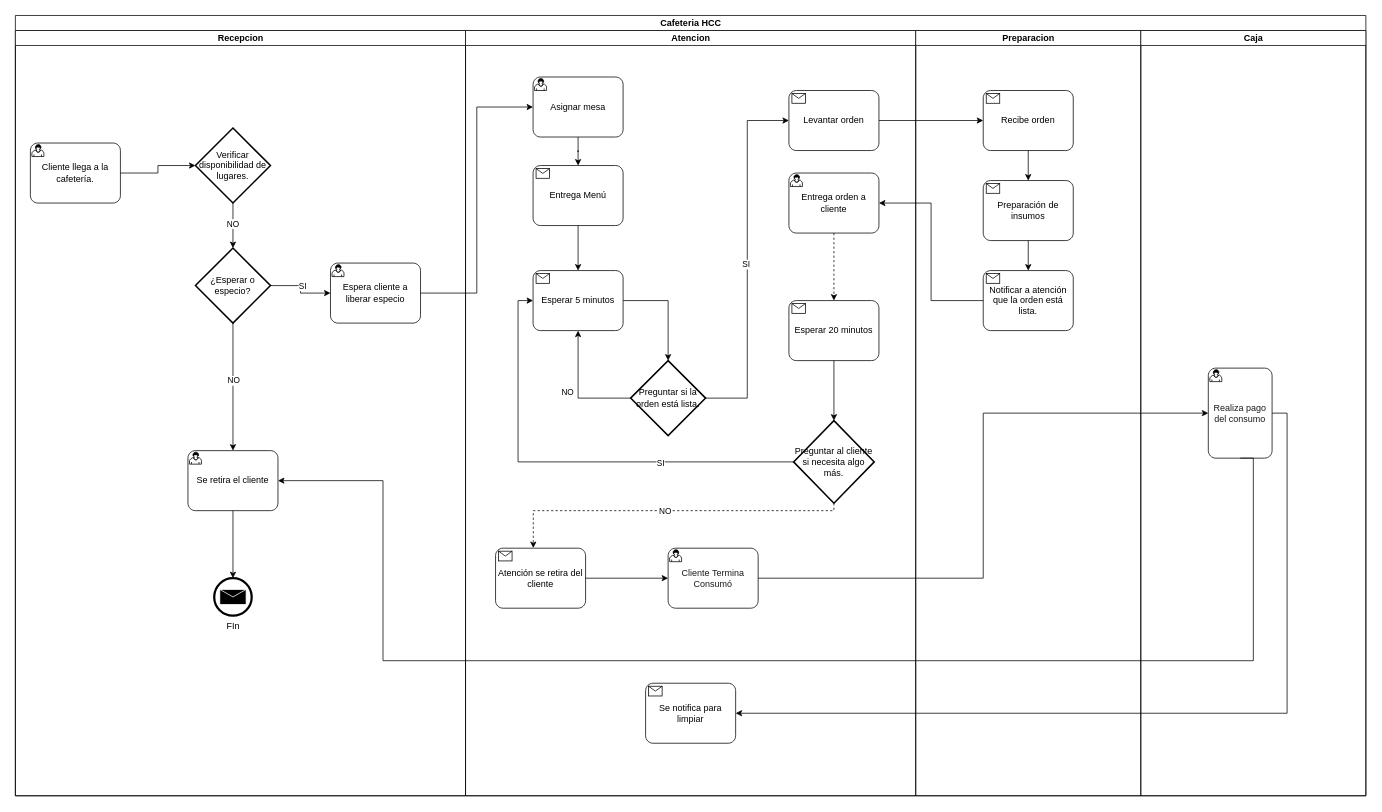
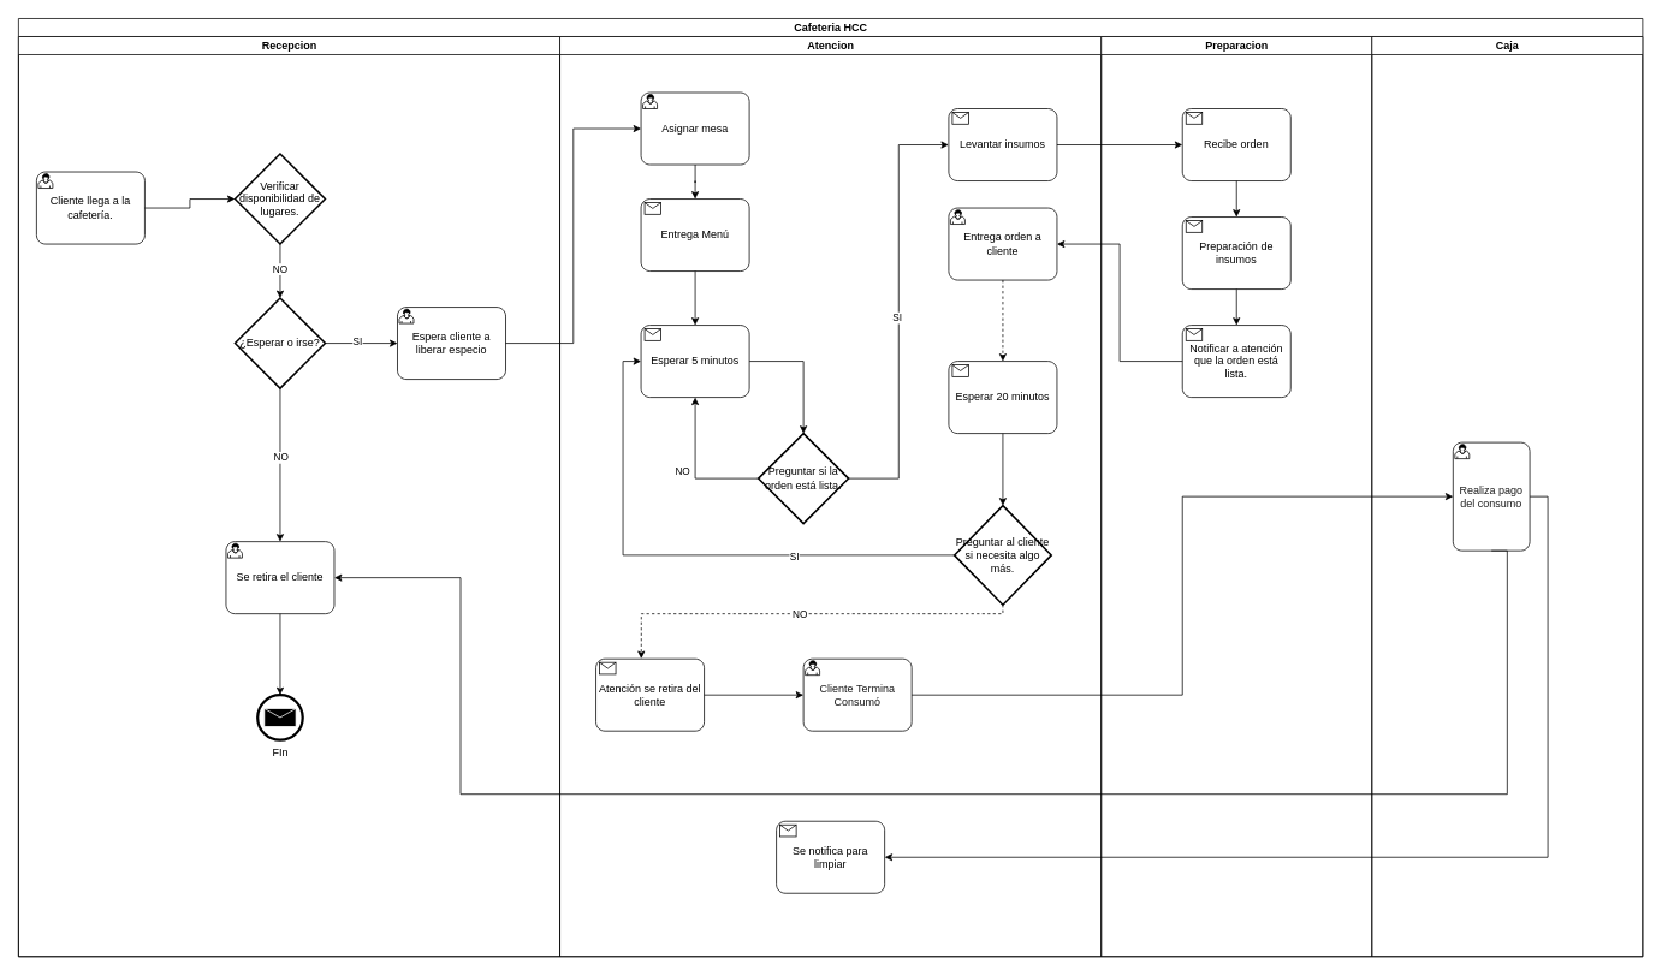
  <mxCell id="0" />
  <mxCell id="1" parent="0" />
  <mxCell id="2" value="Cafeteria HCC" style="swimlane;childLayout=stackLayout;resizeParent=1;resizeParentMax=0;startSize=20;html=1;" parent="1" vertex="1"><mxGeometry x="20" y="20" width="1800" height="1040" as="geometry" /></mxCell>
  <mxCell id="3" value="Recepcion" style="swimlane;startSize=20;html=1;" parent="2" vertex="1"><mxGeometry y="20" width="600" height="1020" as="geometry"><mxRectangle y="20" width="40" height="460" as="alternateBounds" /></mxGeometry></mxCell>
  <mxCell id="4" value="Cliente llega a la cafetería." style="points=[[0.25,0,0],[0.5,0,0],[0.75,0,0],[1,0.25,0],[1,0.5,0],[1,0.75,0],[0.75,1,0],[0.5,1,0],[0.25,1,0],[0,0.75,0],[0,0.5,0],[0,0.25,0]];shape=mxgraph.bpmn.task;whiteSpace=wrap;rectStyle=rounded;size=10;html=1;container=1;expand=0;collapsible=0;taskMarker=user;" vertex="1" parent="3"><mxGeometry x="20.0" y="150" width="120" height="80" as="geometry" /></mxCell>
  <mxCell id="5" value="Se retira el cliente" style="points=[[0.25,0,0],[0.5,0,0],[0.75,0,0],[1,0.25,0],[1,0.5,0],[1,0.75,0],[0.75,1,0],[0.5,1,0],[0.25,1,0],[0,0.75,0],[0,0.5,0],[0,0.25,0]];shape=mxgraph.bpmn.task;whiteSpace=wrap;rectStyle=rounded;size=10;html=1;container=1;expand=0;collapsible=0;taskMarker=user;" vertex="1" parent="3"><mxGeometry x="230.0" y="560" width="120" height="80" as="geometry" /></mxCell>
  <mxCell id="6" value="FIn" style="points=[[0.145,0.145,0],[0.5,0,0],[0.855,0.145,0],[1,0.5,0],[0.855,0.855,0],[0.5,1,0],[0.145,0.855,0],[0,0.5,0]];shape=mxgraph.bpmn.event;html=1;verticalLabelPosition=bottom;labelBackgroundColor=#ffffff;verticalAlign=top;align=center;perimeter=ellipsePerimeter;outlineConnect=0;aspect=fixed;outline=end;symbol=message;" vertex="1" parent="3"><mxGeometry x="265.0" y="730" width="50" height="50" as="geometry" /></mxCell>
  <mxCell id="7" style="edgeStyle=orthogonalEdgeStyle;rounded=0;orthogonalLoop=1;jettySize=auto;html=1;exitX=0.5;exitY=1;exitDx=0;exitDy=0;exitPerimeter=0;entryX=0.5;entryY=0;entryDx=0;entryDy=0;entryPerimeter=0;" edge="1" parent="3" source="5" target="6"><mxGeometry relative="1" as="geometry" /></mxCell>
  <mxCell id="8" style="edgeStyle=orthogonalEdgeStyle;rounded=0;orthogonalLoop=1;jettySize=auto;html=1;exitX=1;exitY=0.5;exitDx=0;exitDy=0;exitPerimeter=0;entryX=0;entryY=0.5;entryDx=0;entryDy=0;entryPerimeter=0;" edge="1" parent="3" source="4" target="14"><mxGeometry relative="1" as="geometry"><mxPoint x="240" y="190" as="targetPoint" /></mxGeometry></mxCell>
  <mxCell id="9" style="edgeStyle=orthogonalEdgeStyle;rounded=0;orthogonalLoop=1;jettySize=auto;html=1;entryX=0.5;entryY=0;entryDx=0;entryDy=0;entryPerimeter=0;exitX=0.5;exitY=1;exitDx=0;exitDy=0;exitPerimeter=0;" edge="1" parent="3" source="14" target="15"><mxGeometry relative="1" as="geometry"><mxPoint x="370.0" y="270" as="sourcePoint" /><mxPoint x="290.059" y="300.059" as="targetPoint" /></mxGeometry></mxCell>
  <mxCell id="10" value="NO" style="edgeLabel;html=1;align=center;verticalAlign=middle;resizable=0;points=[];" vertex="1" connectable="0" parent="9"><mxGeometry x="-0.112" y="-1" relative="1" as="geometry"><mxPoint as="offset" /></mxGeometry></mxCell>
  <mxCell id="11" style="edgeStyle=orthogonalEdgeStyle;rounded=0;orthogonalLoop=1;jettySize=auto;html=1;entryX=0.5;entryY=0;entryDx=0;entryDy=0;entryPerimeter=0;exitX=0.5;exitY=1;exitDx=0;exitDy=0;exitPerimeter=0;" edge="1" parent="3" source="15" target="5"><mxGeometry relative="1" as="geometry"><mxPoint x="250.0" y="340" as="sourcePoint" /></mxGeometry></mxCell>
  <mxCell id="12" value="NO" style="edgeLabel;html=1;align=center;verticalAlign=middle;resizable=0;points=[];" vertex="1" connectable="0" parent="11"><mxGeometry x="-0.102" relative="1" as="geometry"><mxPoint as="offset" /></mxGeometry></mxCell>
- <mxCell id="13" value="Espera cliente a liberar especio" style="points=[[0.25,0,0],[0.5,0,0],[0.75,0,0],[1,0.25,0],[1,0.5,0],[1,0.75,0],[0.75,1,0],[0.5,1,0],[0.25,1,0],[0,0.75,0],[0,0.5,0],[0,0.25,0]];shape=mxgraph.bpmn.task;whiteSpace=wrap;rectStyle=rounded;size=10;html=1;container=1;expand=0;collapsible=0;taskMarker=user;" vertex="1" parent="3"><mxGeometry x="420.0" y="310" width="120" height="80" as="geometry" /></mxCell>
+ <mxCell id="13" value="Espera cliente a liberar especio" style="points=[[0.25,0,0],[0.5,0,0],[0.75,0,0],[1,0.25,0],[1,0.5,0],[1,0.75,0],[0.75,1,0],[0.5,1,0],[0.25,1,0],[0,0.75,0],[0,0.5,0],[0,0.25,0]];shape=mxgraph.bpmn.task;whiteSpace=wrap;rectStyle=rounded;size=10;html=1;container=1;expand=0;collapsible=0;taskMarker=user;" vertex="1" parent="3"><mxGeometry x="420.0" y="300" width="120" height="80" as="geometry" /></mxCell>
  <mxCell id="14" value="Verificar disponibilidad de lugares." style="strokeWidth=2;html=1;shape=mxgraph.flowchart.decision;whiteSpace=wrap;" vertex="1" parent="3"><mxGeometry x="240.0" y="130" width="100" height="100" as="geometry" /></mxCell>
- <mxCell id="15" value="¿Esperar o especio?" style="strokeWidth=2;html=1;shape=mxgraph.flowchart.decision;whiteSpace=wrap;" vertex="1" parent="3"><mxGeometry x="240.0" y="290" width="100" height="100" as="geometry" /></mxCell>
+ <mxCell id="15" value="¿Esperar o irse?" style="strokeWidth=2;html=1;shape=mxgraph.flowchart.decision;whiteSpace=wrap;" vertex="1" parent="3"><mxGeometry x="240.0" y="290" width="100" height="100" as="geometry" /></mxCell>
  <mxCell id="16" style="edgeStyle=orthogonalEdgeStyle;rounded=0;orthogonalLoop=1;jettySize=auto;html=1;exitX=1;exitY=0.5;exitDx=0;exitDy=0;exitPerimeter=0;entryX=0;entryY=0.5;entryDx=0;entryDy=0;entryPerimeter=0;" edge="1" parent="3" source="15" target="13"><mxGeometry relative="1" as="geometry" /></mxCell>
  <mxCell id="17" value="SI" style="edgeLabel;html=1;align=center;verticalAlign=middle;resizable=0;points=[];" vertex="1" connectable="0" parent="16"><mxGeometry x="-0.119" y="2" relative="1" as="geometry"><mxPoint as="offset" /></mxGeometry></mxCell>
  <mxCell id="18" value="Atencion" style="swimlane;startSize=20;html=1;" parent="2" vertex="1"><mxGeometry x="600" y="20" width="600" height="1020" as="geometry" /></mxCell>
  <mxCell id="19" value="Asignar mesa" style="points=[[0.25,0,0],[0.5,0,0],[0.75,0,0],[1,0.25,0],[1,0.5,0],[1,0.75,0],[0.75,1,0],[0.5,1,0],[0.25,1,0],[0,0.75,0],[0,0.5,0],[0,0.25,0]];shape=mxgraph.bpmn.task;whiteSpace=wrap;rectStyle=rounded;size=10;html=1;container=1;expand=0;collapsible=0;taskMarker=user;" vertex="1" parent="18"><mxGeometry x="90.0" y="62" width="120" height="80" as="geometry" /></mxCell>
  <mxCell id="20" value="Entrega Menú" style="points=[[0.25,0,0],[0.5,0,0],[0.75,0,0],[1,0.25,0],[1,0.5,0],[1,0.75,0],[0.75,1,0],[0.5,1,0],[0.25,1,0],[0,0.75,0],[0,0.5,0],[0,0.25,0]];shape=mxgraph.bpmn.task;whiteSpace=wrap;rectStyle=rounded;size=10;html=1;container=1;expand=0;collapsible=0;taskMarker=receive;" vertex="1" parent="18"><mxGeometry x="90.0" y="180" width="120" height="80" as="geometry" /></mxCell>
  <mxCell id="21" style="edgeStyle=orthogonalEdgeStyle;rounded=0;orthogonalLoop=1;jettySize=auto;html=1;exitX=0.5;exitY=1;exitDx=0;exitDy=0;exitPerimeter=0;" edge="1" parent="18" source="19" target="20"><mxGeometry relative="1" as="geometry" /></mxCell>
  <mxCell id="22" style="edgeStyle=orthogonalEdgeStyle;rounded=0;orthogonalLoop=1;jettySize=auto;html=1;exitX=1;exitY=0.5;exitDx=0;exitDy=0;exitPerimeter=0;entryX=0.5;entryY=0;entryDx=0;entryDy=0;entryPerimeter=0;" edge="1" parent="18" source="23" target="34"><mxGeometry relative="1" as="geometry"><mxPoint x="250.0" y="440" as="targetPoint" /></mxGeometry></mxCell>
  <mxCell id="23" value="Esperar 5 minutos" style="points=[[0.25,0,0],[0.5,0,0],[0.75,0,0],[1,0.25,0],[1,0.5,0],[1,0.75,0],[0.75,1,0],[0.5,1,0],[0.25,1,0],[0,0.75,0],[0,0.5,0],[0,0.25,0]];shape=mxgraph.bpmn.task;whiteSpace=wrap;rectStyle=rounded;size=10;html=1;container=1;expand=0;collapsible=0;taskMarker=receive;" vertex="1" parent="18"><mxGeometry x="90.0" y="320" width="120" height="80" as="geometry" /></mxCell>
  <mxCell id="24" style="edgeStyle=orthogonalEdgeStyle;rounded=0;orthogonalLoop=1;jettySize=auto;html=1;exitX=0.5;exitY=1;exitDx=0;exitDy=0;exitPerimeter=0;entryX=0.5;entryY=0;entryDx=0;entryDy=0;entryPerimeter=0;" edge="1" parent="18" source="20" target="23"><mxGeometry relative="1" as="geometry" /></mxCell>
  <mxCell id="25" style="edgeStyle=orthogonalEdgeStyle;rounded=0;orthogonalLoop=1;jettySize=auto;html=1;exitX=0;exitY=0.5;exitDx=0;exitDy=0;entryX=0.5;entryY=1;entryDx=0;entryDy=0;entryPerimeter=0;exitPerimeter=0;" edge="1" parent="18" source="34" target="23"><mxGeometry relative="1" as="geometry"><mxPoint x="300.0" y="490" as="sourcePoint" /></mxGeometry></mxCell>
  <mxCell id="26" value="NO" style="edgeLabel;html=1;align=center;verticalAlign=middle;resizable=0;points=[];" vertex="1" connectable="0" parent="25"><mxGeometry x="-0.059" y="3" relative="1" as="geometry"><mxPoint x="-12" y="-3" as="offset" /></mxGeometry></mxCell>
- <mxCell id="27" value="Levantar orden" style="points=[[0.25,0,0],[0.5,0,0],[0.75,0,0],[1,0.25,0],[1,0.5,0],[1,0.75,0],[0.75,1,0],[0.5,1,0],[0.25,1,0],[0,0.75,0],[0,0.5,0],[0,0.25,0]];shape=mxgraph.bpmn.task;whiteSpace=wrap;rectStyle=rounded;size=10;html=1;container=1;expand=0;collapsible=0;taskMarker=receive;" vertex="1" parent="18"><mxGeometry x="431.0" y="80" width="120" height="80" as="geometry" /></mxCell>
+ <mxCell id="27" value="Levantar insumos" style="points=[[0.25,0,0],[0.5,0,0],[0.75,0,0],[1,0.25,0],[1,0.5,0],[1,0.75,0],[0.75,1,0],[0.5,1,0],[0.25,1,0],[0,0.75,0],[0,0.5,0],[0,0.25,0]];shape=mxgraph.bpmn.task;whiteSpace=wrap;rectStyle=rounded;size=10;html=1;container=1;expand=0;collapsible=0;taskMarker=receive;" vertex="1" parent="18"><mxGeometry x="431.0" y="80" width="120" height="80" as="geometry" /></mxCell>
  <mxCell id="28" style="edgeStyle=orthogonalEdgeStyle;rounded=0;orthogonalLoop=1;jettySize=auto;html=1;exitX=1;exitY=0.5;exitDx=0;exitDy=0;entryX=0;entryY=0.5;entryDx=0;entryDy=0;entryPerimeter=0;exitPerimeter=0;" edge="1" parent="18" source="34" target="27"><mxGeometry relative="1" as="geometry"><mxPoint x="300.0" y="390" as="sourcePoint" /><mxPoint x="300.0" y="210" as="targetPoint" /></mxGeometry></mxCell>
  <mxCell id="29" value="SI" style="edgeLabel;html=1;align=center;verticalAlign=middle;resizable=0;points=[];" vertex="1" connectable="0" parent="28"><mxGeometry x="-0.029" y="2" relative="1" as="geometry"><mxPoint as="offset" /></mxGeometry></mxCell>
  <mxCell id="30" value="Entrega orden a cliente" style="points=[[0.25,0,0],[0.5,0,0],[0.75,0,0],[1,0.25,0],[1,0.5,0],[1,0.75,0],[0.75,1,0],[0.5,1,0],[0.25,1,0],[0,0.75,0],[0,0.5,0],[0,0.25,0]];shape=mxgraph.bpmn.task;whiteSpace=wrap;rectStyle=rounded;size=10;html=1;container=1;expand=0;collapsible=0;taskMarker=user;" vertex="1" parent="18"><mxGeometry x="431.0" y="190" width="120" height="80" as="geometry" /></mxCell>
  <mxCell id="31" value="Preguntar al cliente si necesita algo más." style="strokeWidth=2;html=1;shape=mxgraph.flowchart.decision;whiteSpace=wrap;" vertex="1" parent="18"><mxGeometry x="437.25" y="520" width="107.5" height="110" as="geometry" /></mxCell>
  <mxCell id="32" value="Esperar 20 minutos" style="points=[[0.25,0,0],[0.5,0,0],[0.75,0,0],[1,0.25,0],[1,0.5,0],[1,0.75,0],[0.75,1,0],[0.5,1,0],[0.25,1,0],[0,0.75,0],[0,0.5,0],[0,0.25,0]];shape=mxgraph.bpmn.task;whiteSpace=wrap;rectStyle=rounded;size=10;html=1;container=1;expand=0;collapsible=0;taskMarker=receive;" vertex="1" parent="18"><mxGeometry x="431.0" y="360" width="120" height="80" as="geometry" /></mxCell>
  <mxCell id="33" style="edgeStyle=orthogonalEdgeStyle;rounded=0;orthogonalLoop=1;jettySize=auto;html=1;exitX=0.5;exitY=1;exitDx=0;exitDy=0;exitPerimeter=0;entryX=0.5;entryY=0;entryDx=0;entryDy=0;entryPerimeter=0;dashed=1;" edge="1" parent="18" source="30" target="32"><mxGeometry relative="1" as="geometry"><mxPoint x="431.0" y="330" as="sourcePoint" /><mxPoint x="370.0" y="440" as="targetPoint" /></mxGeometry></mxCell>
  <mxCell id="34" value="Preguntar si la orden está lista." style="strokeWidth=2;html=1;shape=mxgraph.flowchart.decision;whiteSpace=wrap;" vertex="1" parent="18"><mxGeometry x="220.0" y="440" width="100" height="100" as="geometry" /></mxCell>
  <mxCell id="35" style="edgeStyle=orthogonalEdgeStyle;rounded=0;orthogonalLoop=1;jettySize=auto;html=1;exitX=0;exitY=0.5;exitDx=0;exitDy=0;exitPerimeter=0;entryX=0;entryY=0.5;entryDx=0;entryDy=0;entryPerimeter=0;" edge="1" parent="18" source="31" target="23"><mxGeometry relative="1" as="geometry" /></mxCell>
  <mxCell id="36" value="SI" style="edgeLabel;html=1;align=center;verticalAlign=middle;resizable=0;points=[];" vertex="1" connectable="0" parent="35"><mxGeometry x="-0.409" y="1" relative="1" as="geometry"><mxPoint as="offset" /></mxGeometry></mxCell>
  <mxCell id="37" style="edgeStyle=orthogonalEdgeStyle;rounded=0;orthogonalLoop=1;jettySize=auto;html=1;exitX=0.5;exitY=1;exitDx=0;exitDy=0;exitPerimeter=0;entryX=0.5;entryY=0;entryDx=0;entryDy=0;entryPerimeter=0;" edge="1" parent="18" source="32" target="31"><mxGeometry relative="1" as="geometry" /></mxCell>
  <mxCell id="38" value="&lt;span style=&quot;color: rgb(26, 26, 26);&quot;&gt;Cliente Termina Consumó&lt;/span&gt;" style="points=[[0.25,0,0],[0.5,0,0],[0.75,0,0],[1,0.25,0],[1,0.5,0],[1,0.75,0],[0.75,1,0],[0.5,1,0],[0.25,1,0],[0,0.75,0],[0,0.5,0],[0,0.25,0]];shape=mxgraph.bpmn.task;whiteSpace=wrap;rectStyle=rounded;size=10;html=1;container=1;expand=0;collapsible=0;taskMarker=user;" vertex="1" parent="18"><mxGeometry x="270.0" y="690" width="120" height="80" as="geometry" /></mxCell>
  <mxCell id="39" style="edgeStyle=orthogonalEdgeStyle;rounded=0;orthogonalLoop=1;jettySize=auto;html=1;exitX=0.5;exitY=1;exitDx=0;exitDy=0;exitPerimeter=0;entryX=0.419;entryY=-0.003;entryDx=0;entryDy=0;entryPerimeter=0;dashed=1;" edge="1" parent="18" source="31" target="41"><mxGeometry relative="1" as="geometry"><Array as="points"><mxPoint x="491" y="640" /><mxPoint x="90" y="640" /></Array></mxGeometry></mxCell>
  <mxCell id="40" value="NO" style="edgeLabel;html=1;align=center;verticalAlign=middle;resizable=0;points=[];" vertex="1" connectable="0" parent="39"><mxGeometry x="0.031" y="4" relative="1" as="geometry"><mxPoint x="1" y="-4" as="offset" /></mxGeometry></mxCell>
  <mxCell id="41" value="Atención se retira del cliente" style="points=[[0.25,0,0],[0.5,0,0],[0.75,0,0],[1,0.25,0],[1,0.5,0],[1,0.75,0],[0.75,1,0],[0.5,1,0],[0.25,1,0],[0,0.75,0],[0,0.5,0],[0,0.25,0]];shape=mxgraph.bpmn.task;whiteSpace=wrap;rectStyle=rounded;size=10;html=1;container=1;expand=0;collapsible=0;taskMarker=receive;" vertex="1" parent="18"><mxGeometry x="40.0" y="690" width="120" height="80" as="geometry" /></mxCell>
  <mxCell id="42" style="edgeStyle=orthogonalEdgeStyle;rounded=0;orthogonalLoop=1;jettySize=auto;html=1;exitX=1;exitY=0.5;exitDx=0;exitDy=0;exitPerimeter=0;entryX=0;entryY=0.5;entryDx=0;entryDy=0;entryPerimeter=0;" edge="1" parent="18" source="41" target="38"><mxGeometry relative="1" as="geometry" /></mxCell>
  <mxCell id="43" value="Se notifica para limpiar" style="points=[[0.25,0,0],[0.5,0,0],[0.75,0,0],[1,0.25,0],[1,0.5,0],[1,0.75,0],[0.75,1,0],[0.5,1,0],[0.25,1,0],[0,0.75,0],[0,0.5,0],[0,0.25,0]];shape=mxgraph.bpmn.task;whiteSpace=wrap;rectStyle=rounded;size=10;html=1;container=1;expand=0;collapsible=0;taskMarker=receive;" vertex="1" parent="18"><mxGeometry x="240.0" y="870" width="120" height="80" as="geometry" /></mxCell>
  <mxCell id="44" value="Preparacion" style="swimlane;startSize=20;html=1;" parent="2" vertex="1"><mxGeometry x="1200" y="20" width="300" height="1020" as="geometry" /></mxCell>
  <mxCell id="45" value="Recibe orden" style="points=[[0.25,0,0],[0.5,0,0],[0.75,0,0],[1,0.25,0],[1,0.5,0],[1,0.75,0],[0.75,1,0],[0.5,1,0],[0.25,1,0],[0,0.75,0],[0,0.5,0],[0,0.25,0]];shape=mxgraph.bpmn.task;whiteSpace=wrap;rectStyle=rounded;size=10;html=1;container=1;expand=0;collapsible=0;taskMarker=receive;" vertex="1" parent="44"><mxGeometry x="90.0" y="80" width="120" height="80" as="geometry" /></mxCell>
  <mxCell id="46" value="Preparación de insumos" style="points=[[0.25,0,0],[0.5,0,0],[0.75,0,0],[1,0.25,0],[1,0.5,0],[1,0.75,0],[0.75,1,0],[0.5,1,0],[0.25,1,0],[0,0.75,0],[0,0.5,0],[0,0.25,0]];shape=mxgraph.bpmn.task;whiteSpace=wrap;rectStyle=rounded;size=10;html=1;container=1;expand=0;collapsible=0;taskMarker=receive;" vertex="1" parent="44"><mxGeometry x="90.0" y="200" width="120" height="80" as="geometry" /></mxCell>
  <mxCell id="47" style="edgeStyle=orthogonalEdgeStyle;rounded=0;orthogonalLoop=1;jettySize=auto;html=1;exitX=0.5;exitY=1;exitDx=0;exitDy=0;exitPerimeter=0;entryX=0.5;entryY=0;entryDx=0;entryDy=0;entryPerimeter=0;" edge="1" parent="44" source="45" target="46"><mxGeometry relative="1" as="geometry" /></mxCell>
  <mxCell id="48" value="Notificar a atención que la orden está lista." style="points=[[0.25,0,0],[0.5,0,0],[0.75,0,0],[1,0.25,0],[1,0.5,0],[1,0.75,0],[0.75,1,0],[0.5,1,0],[0.25,1,0],[0,0.75,0],[0,0.5,0],[0,0.25,0]];shape=mxgraph.bpmn.task;whiteSpace=wrap;rectStyle=rounded;size=10;html=1;container=1;expand=0;collapsible=0;taskMarker=receive;" vertex="1" parent="44"><mxGeometry x="90.0" y="320" width="120" height="80" as="geometry" /></mxCell>
  <mxCell id="49" style="edgeStyle=orthogonalEdgeStyle;rounded=0;orthogonalLoop=1;jettySize=auto;html=1;exitX=0.5;exitY=1;exitDx=0;exitDy=0;exitPerimeter=0;entryX=0.5;entryY=0;entryDx=0;entryDy=0;entryPerimeter=0;" edge="1" parent="44" source="46" target="48"><mxGeometry relative="1" as="geometry" /></mxCell>
  <mxCell id="50" value="Caja" style="swimlane;startSize=20;html=1;" parent="2" vertex="1"><mxGeometry x="1500" y="20" width="300" height="1020" as="geometry" /></mxCell>
  <mxCell id="51" value="&lt;span style=&quot;color: rgb(26, 26, 26);&quot;&gt;Realiza pago del consumo&lt;/span&gt;" style="points=[[0.25,0,0],[0.5,0,0],[0.75,0,0],[1,0.25,0],[1,0.5,0],[1,0.75,0],[0.75,1,0],[0.5,1,0],[0.25,1,0],[0,0.75,0],[0,0.5,0],[0,0.25,0]];shape=mxgraph.bpmn.task;whiteSpace=wrap;rectStyle=rounded;size=10;html=1;container=1;expand=0;collapsible=0;taskMarker=user;" vertex="1" parent="50"><mxGeometry x="90.0" y="450" width="85" height="120" as="geometry" /></mxCell>
  <mxCell id="52" style="edgeStyle=orthogonalEdgeStyle;rounded=0;orthogonalLoop=1;jettySize=auto;html=1;exitX=1;exitY=0.5;exitDx=0;exitDy=0;exitPerimeter=0;entryX=0;entryY=0.5;entryDx=0;entryDy=0;entryPerimeter=0;" edge="1" parent="2" source="27" target="45"><mxGeometry relative="1" as="geometry" /></mxCell>
  <mxCell id="53" style="edgeStyle=orthogonalEdgeStyle;rounded=0;orthogonalLoop=1;jettySize=auto;html=1;exitX=0;exitY=0.5;exitDx=0;exitDy=0;exitPerimeter=0;entryX=1;entryY=0.5;entryDx=0;entryDy=0;entryPerimeter=0;" edge="1" parent="2" source="48" target="30"><mxGeometry relative="1" as="geometry" /></mxCell>
  <mxCell id="54" style="edgeStyle=orthogonalEdgeStyle;rounded=0;orthogonalLoop=1;jettySize=auto;html=1;exitX=1;exitY=0.5;exitDx=0;exitDy=0;exitPerimeter=0;entryX=0;entryY=0.5;entryDx=0;entryDy=0;entryPerimeter=0;" edge="1" parent="2" source="13" target="19"><mxGeometry relative="1" as="geometry" /></mxCell>
  <mxCell id="55" style="edgeStyle=orthogonalEdgeStyle;rounded=0;orthogonalLoop=1;jettySize=auto;html=1;exitX=0.5;exitY=1;exitDx=0;exitDy=0;exitPerimeter=0;entryX=1;entryY=0.5;entryDx=0;entryDy=0;entryPerimeter=0;" edge="1" parent="2" source="51" target="5"><mxGeometry relative="1" as="geometry"><Array as="points"><mxPoint x="1650" y="860" /><mxPoint x="490" y="860" /><mxPoint x="490" y="620" /></Array></mxGeometry></mxCell>
  <mxCell id="56" style="edgeStyle=orthogonalEdgeStyle;rounded=0;orthogonalLoop=1;jettySize=auto;html=1;exitX=1;exitY=0.5;exitDx=0;exitDy=0;exitPerimeter=0;entryX=0;entryY=0.5;entryDx=0;entryDy=0;entryPerimeter=0;" edge="1" parent="2" source="38" target="51"><mxGeometry relative="1" as="geometry" /></mxCell>
  <mxCell id="57" style="edgeStyle=orthogonalEdgeStyle;rounded=0;orthogonalLoop=1;jettySize=auto;html=1;exitX=1;exitY=0.5;exitDx=0;exitDy=0;exitPerimeter=0;entryX=1;entryY=0.5;entryDx=0;entryDy=0;entryPerimeter=0;" edge="1" parent="2" source="51" target="43"><mxGeometry relative="1" as="geometry" /></mxCell>
